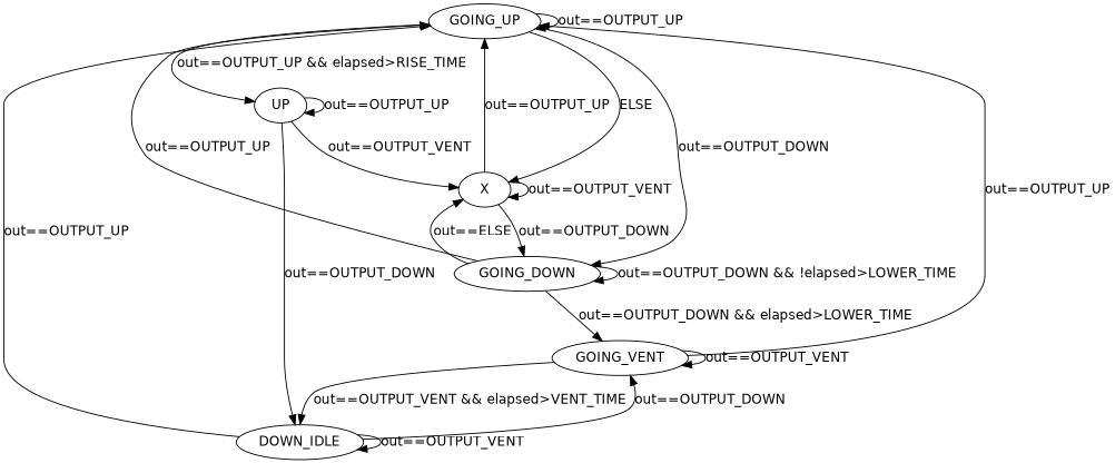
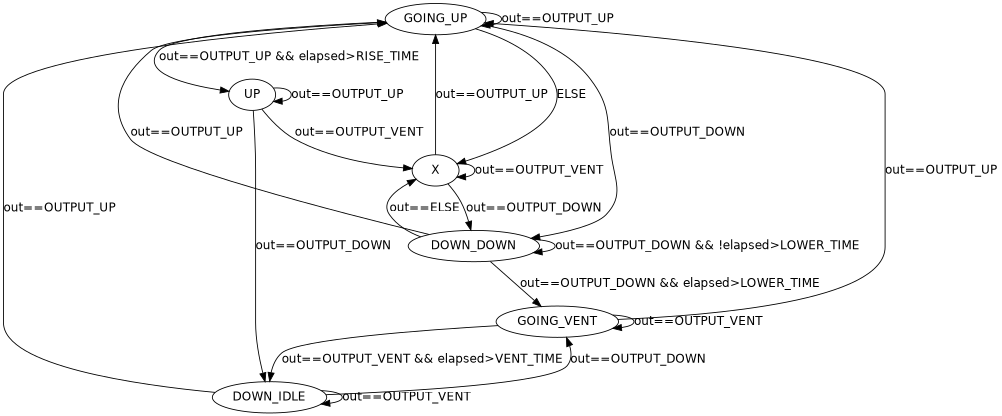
  digraph {
    fontname="DejaVu Sans"
    node [fontname="DejaVu Sans"]
    edge [fontname="DejaVu Sans"]
    GOING_UP
    UP
-   GOING_DOWN
+   GOING_DOWN [label=DOWN_DOWN]
    X
    DOWN_IDLE
    n6 [label=GOING_VENT]
    GOING_UP -> GOING_UP [label="out==OUTPUT_UP"]
    GOING_UP -> UP [label="out==OUTPUT_UP && elapsed>RISE_TIME "]
    GOING_UP -> GOING_DOWN [label="out==OUTPUT_DOWN"]
    GOING_UP -> X [label=ELSE]
    UP -> UP [label="out==OUTPUT_UP"]
    UP -> X [label="out==OUTPUT_VENT"]
    UP -> DOWN_IDLE [label="out==OUTPUT_DOWN"]
    GOING_DOWN -> GOING_UP [label="out==OUTPUT_UP"]
    GOING_DOWN -> GOING_DOWN [label="out==OUTPUT_DOWN && !elapsed>LOWER_TIME"]
    GOING_DOWN -> X [label="out==ELSE"]
    GOING_DOWN -> n6 [label="out==OUTPUT_DOWN && elapsed>LOWER_TIME"]
    X -> GOING_UP [label="out==OUTPUT_UP"]
    X -> GOING_DOWN [label="out==OUTPUT_DOWN"]
    X -> X [label="out==OUTPUT_VENT"]
    DOWN_IDLE -> GOING_UP [label="out==OUTPUT_UP"]
    DOWN_IDLE -> DOWN_IDLE [label="out==OUTPUT_VENT"]
    DOWN_IDLE -> n6 [label="out==OUTPUT_DOWN"]
    n6 -> GOING_UP [label="out==OUTPUT_UP"]
    n6 -> DOWN_IDLE [label="out==OUTPUT_VENT && elapsed>VENT_TIME"]
    n6 -> n6 [label="out==OUTPUT_VENT"]
  }
